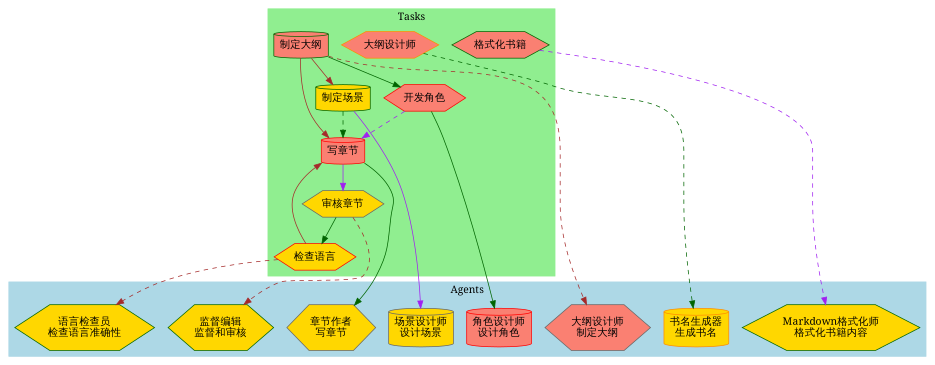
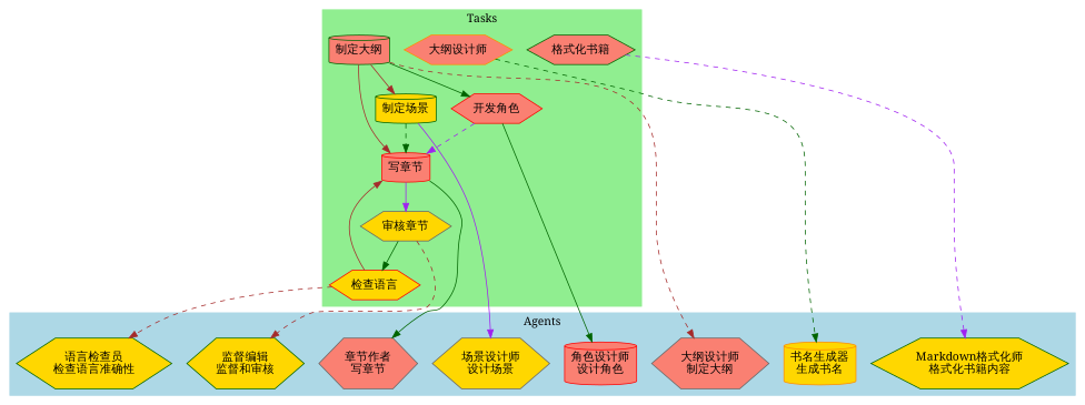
  digraph {
    fontname="Noto Serif"
    rankdir=TB
    node [color=darkgreen fillcolor=gold fontname="Noto Serif" shape=hexagon style=filled]
    edge [color=brown fontname="Noto Serif" style=solid]
    n1 [color=darkorange label="书名生成器\n生成书名" shape=cylinder]
-   n2 [color=gray40 label="章节作者\n写章节"]
+   n2 [color=gray40 fillcolor=salmon label="章节作者\n写章节"]
    n3 [color=gray40 fillcolor=salmon label="大纲设计师\n制定大纲"]
    n4 [label="监督编辑\n监督和审核"]
-   n5 [color=gray40 label="场景设计师\n设计场景" shape=cylinder]
+   n5 [color=gray40 label="场景设计师\n设计场景"]
    n6 [color=red fillcolor=salmon label="角色设计师\n设计角色" shape=cylinder]
    n7 [label="Markdown格式化师\n格式化书籍内容"]
    n8 [label="语言检查员\n检查语言准确性"]
    n9 [fillcolor=salmon label="制定大纲" shape=cylinder]
    n10 [label="制定场景" shape=cylinder]
    n11 [color=red fillcolor=salmon label="开发角色"]
    n12 [color=darkorange fillcolor=salmon label="大纲设计师"]
    n13 [color=red fillcolor=salmon label="写章节" shape=cylinder]
    n14 [color=gray40 label="审核章节"]
    n15 [color=red label="检查语言"]
    n16 [fillcolor=salmon label="格式化书籍"]
    subgraph cluster_1 {
      color=lightblue
      label=Agents
      style=filled
      n1
      n2
      n3
      n4
      n5
      n6
      n7
      n8
    }
    subgraph cluster_2 {
      color=lightgreen
      label=Tasks
      style=filled
      n9
      n10
      n11
      n12
      n13
      n14
      n15
      n16
    }
    n9 -> n3 [style=dashed]
    n9 -> n10
    n9 -> n11 [color=darkgreen]
    n9 -> n13
    n10 -> n5 [color=purple]
    n10 -> n13 [color=darkgreen style=dashed]
    n11 -> n6 [color=darkgreen]
    n11 -> n13 [color=purple style=dashed]
    n12 -> n1 [color=darkgreen style=dashed]
    n13 -> n2 [color=darkgreen]
    n13 -> n14 [color=purple]
    n14 -> n4 [style=dashed]
    n14 -> n15 [color=darkgreen]
    n15 -> n8 [style=dashed]
    n15 -> n13
    n16 -> n7 [color=purple style=dashed]
  }
